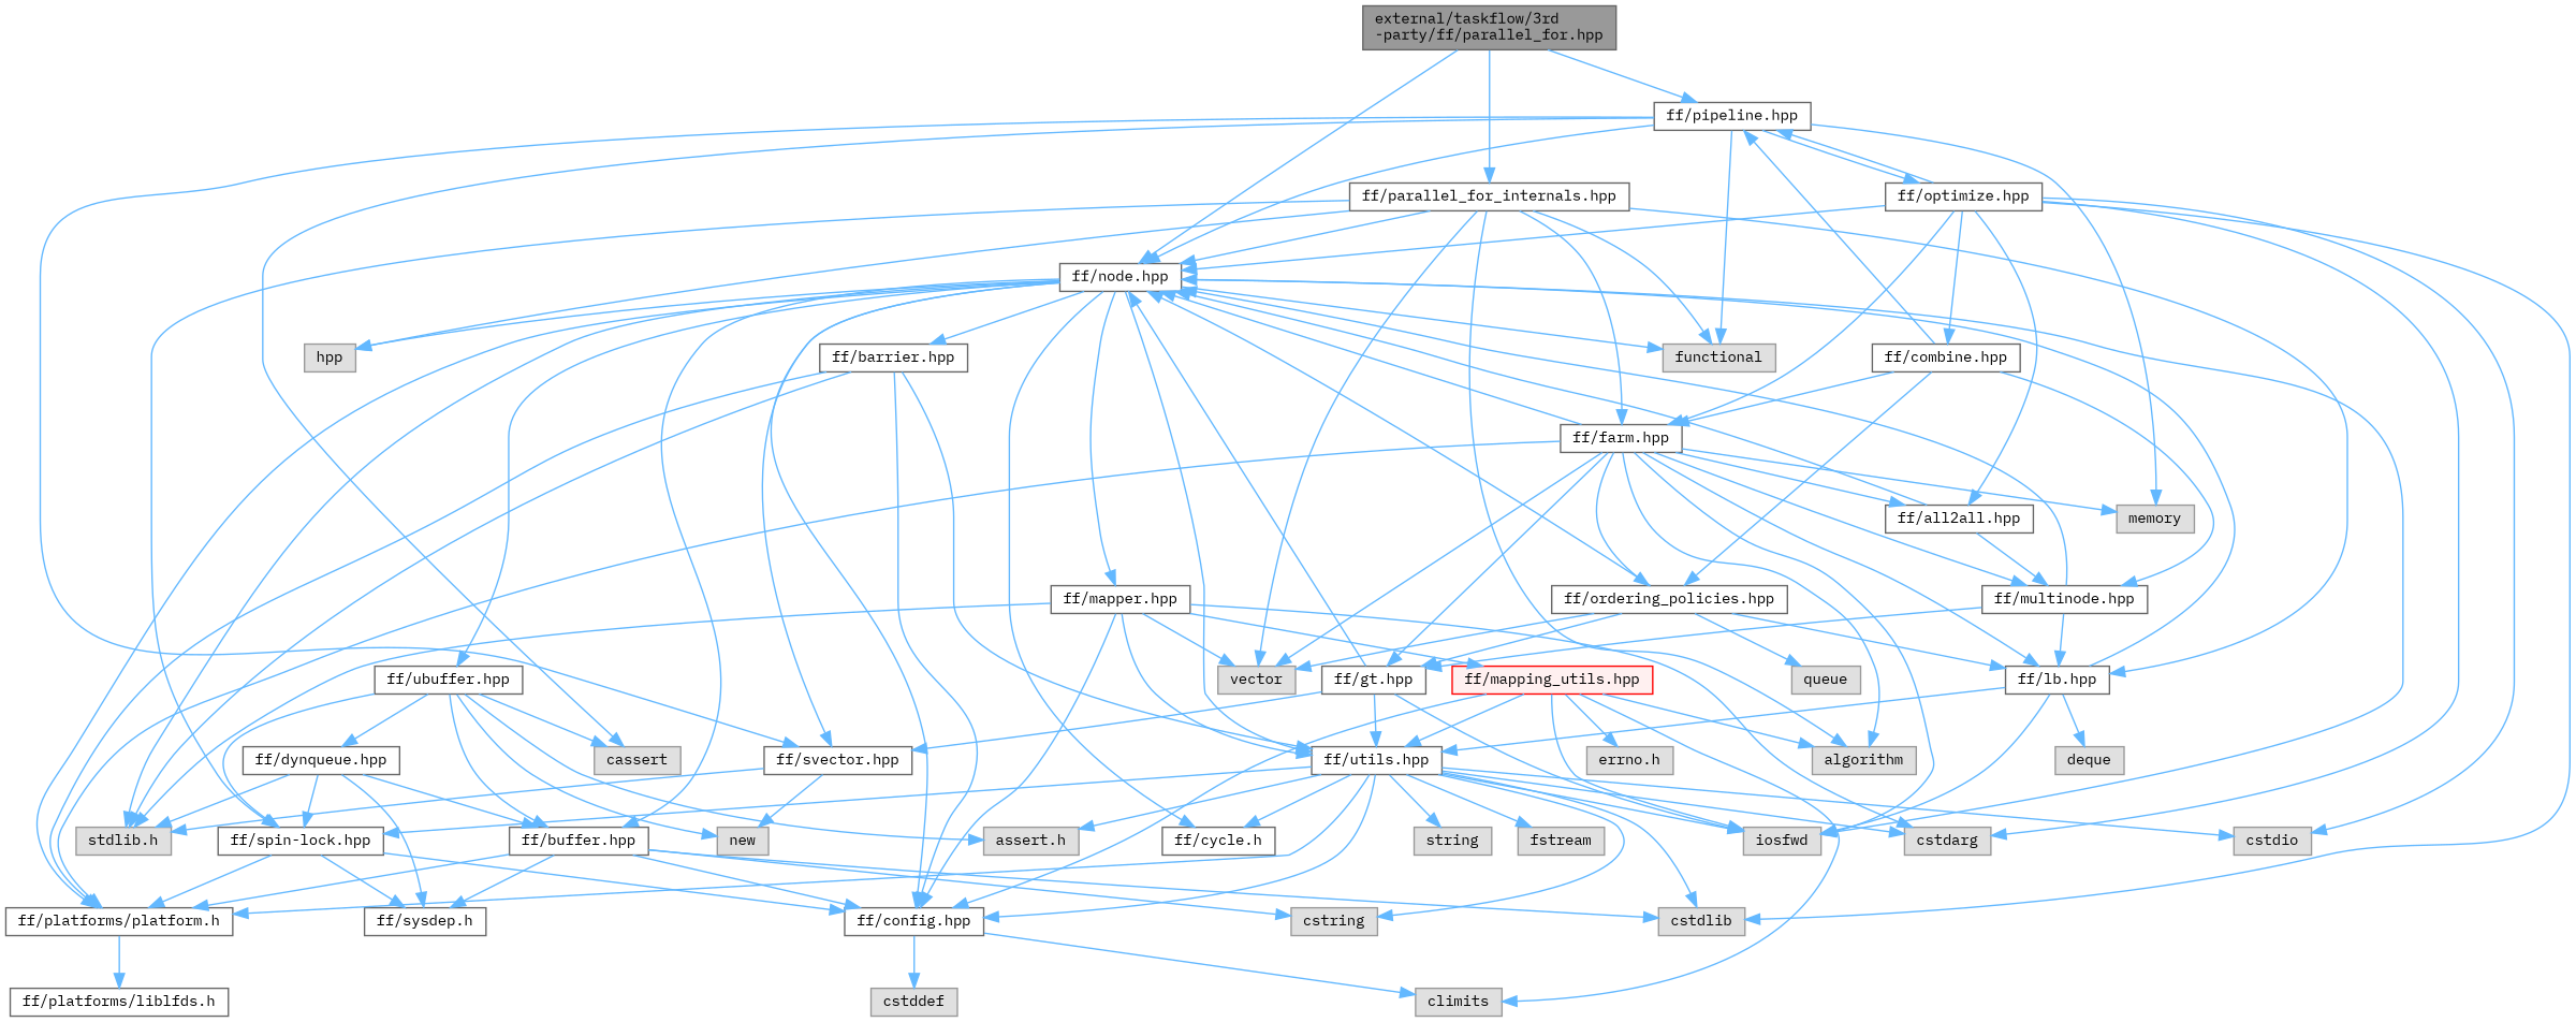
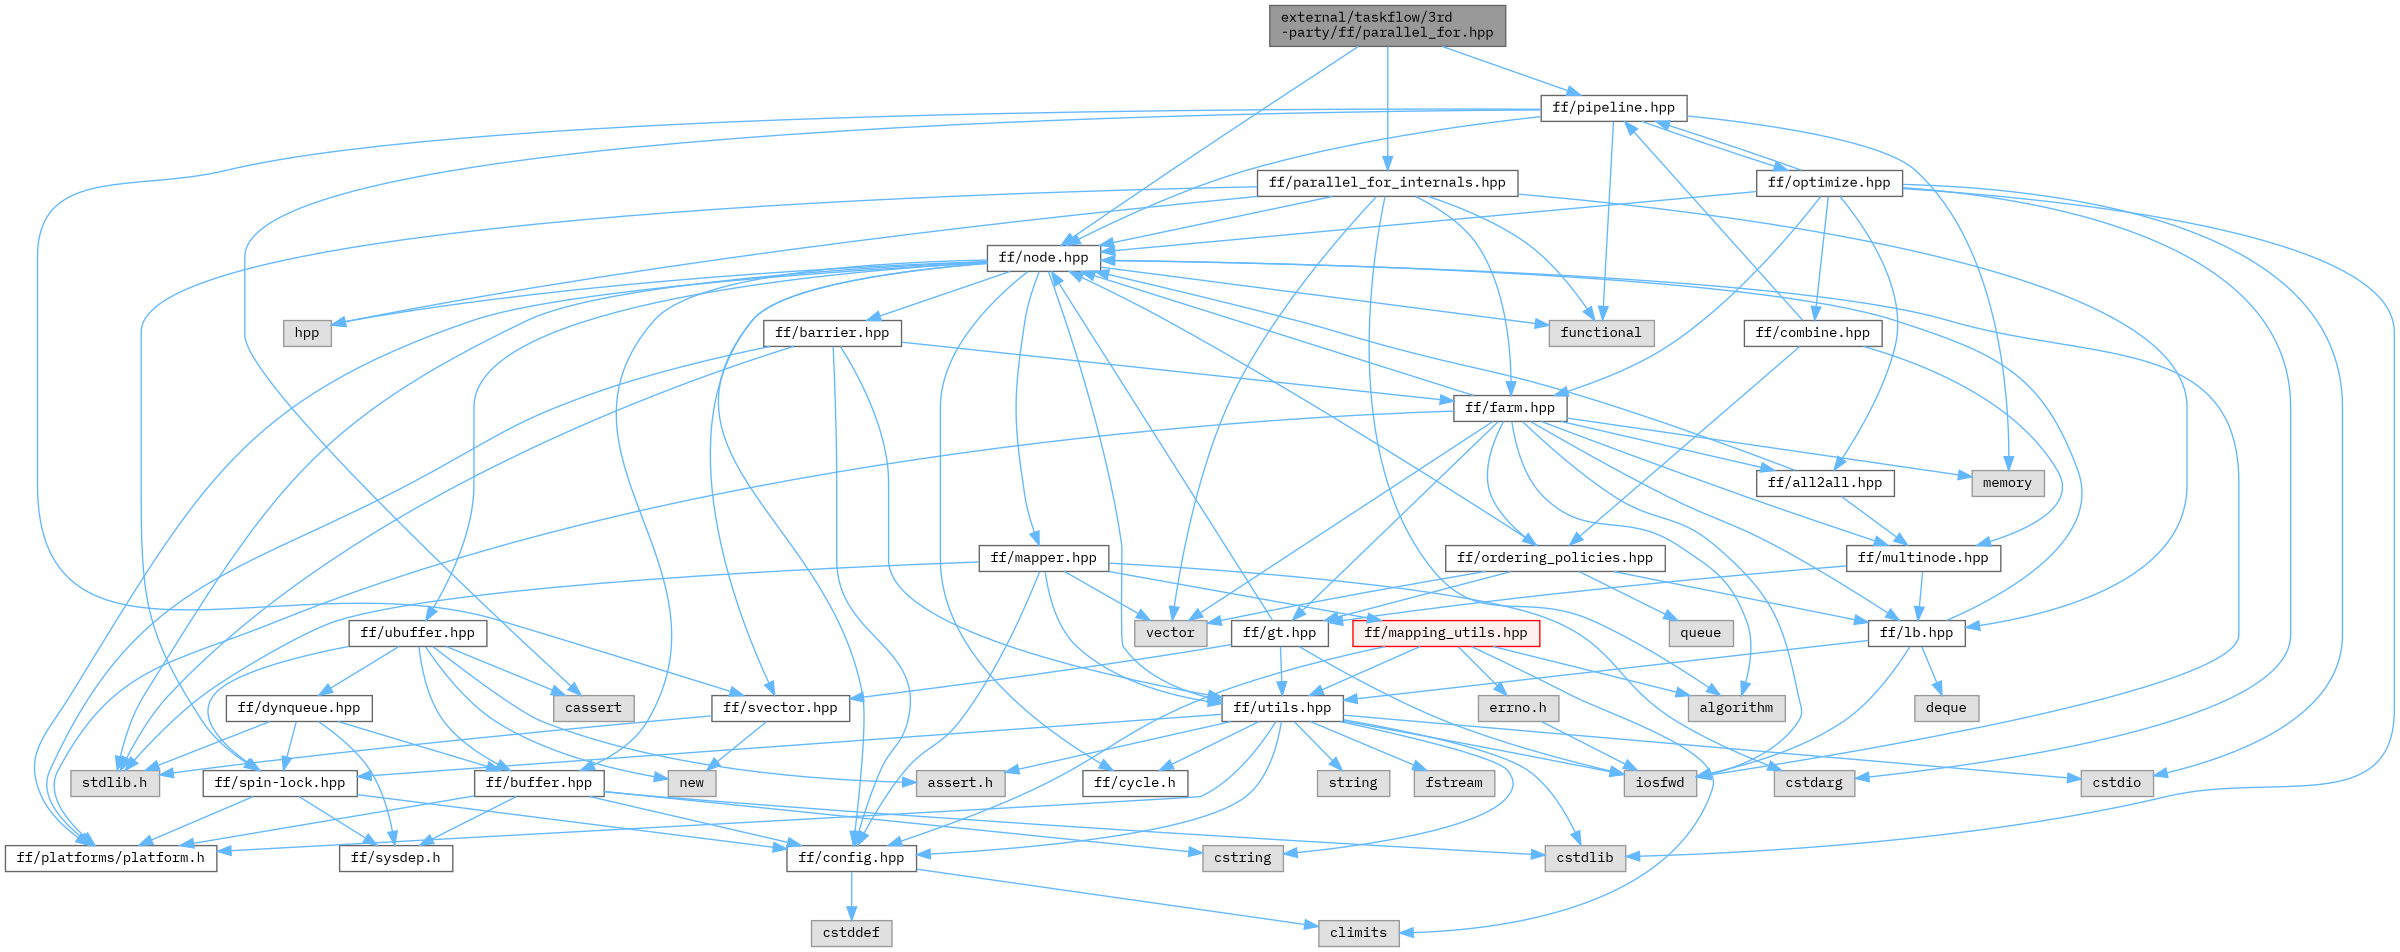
  digraph {
    fontname="IBM Plex Mono"
    node [color=grey40 fillcolor=white fontname="IBM Plex Mono" fontsize=10 shape=box style=filled]
    edge [color=steelblue1 fontname="IBM Plex Mono" fontsize=10 labelfontname=Helvetica labelfontsize=10 style=solid]
    n1 [color=gray40 fillcolor=grey60 fontcolor=black height=0.2 label="external/taskflow/3rd\l-party/ff/parallel_for.hpp" width=0.4]
    n2 [height=0.2 label="ff/pipeline.hpp" width=0.4]
    n3 [height=0.2 label="ff/parallel_for_internals.hpp" width=0.4]
    n4 [height=0.2 label="ff/node.hpp" width=0.4]
    n5 [color=grey60 fillcolor="#E0E0E0" height=0.2 label=cassert width=0.4]
    n6 [color=grey60 fillcolor="#E0E0E0" height=0.2 label=memory width=0.4]
    n7 [color=grey60 fillcolor="#E0E0E0" height=0.2 label=functional width=0.4]
    n8 [height=0.2 label="ff/svector.hpp" width=0.4]
    n9 [height=0.2 label="ff/optimize.hpp" width=0.4]
    n10 [color=grey60 fillcolor="#E0E0E0" height=0.2 label=hpp width=0.4]
    n11 [height=0.2 label="ff/spin-lock.hpp" width=0.4]
    n12 [color=grey60 fillcolor="#E0E0E0" height=0.2 label=vector width=0.4]
    n13 [color=grey60 fillcolor="#E0E0E0" height=0.2 label=algorithm width=0.4]
    n14 [height=0.2 label="ff/farm.hpp" width=0.4]
    n15 [height=0.2 label="ff/lb.hpp" width=0.4]
    n16 [color=grey60 fillcolor="#E0E0E0" height=0.2 label="stdlib.h" width=0.4]
    n17 [color=grey60 fillcolor="#E0E0E0" height=0.2 label=new width=0.4]
    n18 [color=grey60 fillcolor="#E0E0E0" height=0.2 label=iosfwd width=0.4]
    n19 [height=0.2 label="ff/platforms/platform.h" width=0.4]
    n20 [height=0.2 label="ff/cycle.h" width=0.4]
    n21 [height=0.2 label="ff/utils.hpp" width=0.4]
    n22 [height=0.2 label="ff/config.hpp" width=0.4]
    n23 [height=0.2 label="ff/buffer.hpp" width=0.4]
    n24 [height=0.2 label="ff/ubuffer.hpp" width=0.4]
    n25 [height=0.2 label="ff/mapper.hpp" width=0.4]
    n26 [height=0.2 label="ff/barrier.hpp" width=0.4]
    n27 [color=grey60 fillcolor="#E0E0E0" height=0.2 label=cstdio width=0.4]
    n28 [color=grey60 fillcolor="#E0E0E0" height=0.2 label=cstdlib width=0.4]
    n29 [color=grey60 fillcolor="#E0E0E0" height=0.2 label=cstdarg width=0.4]
    n30 [height=0.2 label="ff/all2all.hpp" width=0.4]
    n31 [height=0.2 label="ff/combine.hpp" width=0.4]
-   n32 [height=0.2 label="ff/platforms/liblfds.h" width=0.4]
    n33 [color=grey60 fillcolor="#E0E0E0" height=0.2 label="assert.h" width=0.4]
    n34 [color=grey60 fillcolor="#E0E0E0" height=0.2 label=cstring width=0.4]
    n35 [color=grey60 fillcolor="#E0E0E0" height=0.2 label=string width=0.4]
    n36 [color=grey60 fillcolor="#E0E0E0" height=0.2 label=fstream width=0.4]
    n37 [color=grey60 fillcolor="#E0E0E0" height=0.2 label=cstddef width=0.4]
    n38 [color=grey60 fillcolor="#E0E0E0" height=0.2 label=climits width=0.4]
    n39 [height=0.2 label="ff/sysdep.h" width=0.4]
    n40 [height=0.2 label="ff/dynqueue.hpp" width=0.4]
    n41 [color=red fillcolor="#FFF0F0" height=0.2 label="ff/mapping_utils.hpp" width=0.4]
    n42 [color=grey60 fillcolor="#E0E0E0" height=0.2 label="errno.h" width=0.4]
    n43 [height=0.2 label="ff/gt.hpp" width=0.4]
    n44 [height=0.2 label="ff/multinode.hpp" width=0.4]
    n45 [height=0.2 label="ff/ordering_policies.hpp" width=0.4]
    n46 [color=grey60 fillcolor="#E0E0E0" height=0.2 label=deque width=0.4]
    n47 [color=grey60 fillcolor="#E0E0E0" height=0.2 label=queue width=0.4]
    n1 -> n2
    n1 -> n3
    n1 -> n4
    n2 -> n4
    n2 -> n5
    n2 -> n6
    n2 -> n7
    n2 -> n8
    n2 -> n9
    n3 -> n4
    n3 -> n7
    n3 -> n10
    n3 -> n11
    n3 -> n12
    n3 -> n13
    n3 -> n14
    n3 -> n15
    n4 -> n7
    n4 -> n8
    n4 -> n10
    n4 -> n16
    n4 -> n18
    n4 -> n19
    n4 -> n20
    n4 -> n21
    n4 -> n22
    n4 -> n23
    n4 -> n24
    n4 -> n25
    n4 -> n26
    n8 -> n16
    n8 -> n17
    n9 -> n2
    n9 -> n4
    n9 -> n14
    n9 -> n27
    n9 -> n28
    n9 -> n29
    n9 -> n30
    n9 -> n31
    n11 -> n19
    n11 -> n22
    n11 -> n39
    n14 -> n4
    n14 -> n6
    n14 -> n12
    n14 -> n13
    n14 -> n15
    n14 -> n18
    n14 -> n19
    n14 -> n30
    n14 -> n43
    n14 -> n44
    n14 -> n45
    n15 -> n4
    n15 -> n18
    n15 -> n21
    n15 -> n46
-   n19 -> n32
    n21 -> n11
    n21 -> n18
    n21 -> n19
    n21 -> n20
    n21 -> n22
    n21 -> n27
    n21 -> n28
-   n21 -> n29
    n21 -> n33
    n21 -> n34
    n21 -> n35
    n21 -> n36
    n22 -> n37
    n22 -> n38
    n23 -> n19
    n23 -> n22
    n23 -> n28
    n23 -> n34
    n23 -> n39
    n24 -> n5
    n24 -> n11
    n24 -> n17
    n24 -> n23
    n24 -> n33
    n24 -> n40
    n25 -> n12
    n25 -> n16
    n25 -> n21
    n25 -> n22
    n25 -> n29
    n25 -> n41
    n26 -> n16
    n26 -> n19
    n26 -> n21
    n26 -> n22
    n30 -> n4
    n30 -> n44
    n31 -> n2
-   n31 -> n14
+   n26 -> n14
    n31 -> n44
    n31 -> n45
    n40 -> n11
    n40 -> n16
    n40 -> n23
    n40 -> n39
    n41 -> n13
-   n41 -> n18
+   n42 -> n18
    n41 -> n21
    n41 -> n22
    n41 -> n38
    n41 -> n42
    n43 -> n4
    n43 -> n8
    n43 -> n18
    n43 -> n21
-   n44 -> n4
    n44 -> n15
    n44 -> n43
    n45 -> n4
    n45 -> n12
    n45 -> n15
    n45 -> n43
    n45 -> n47
  }
